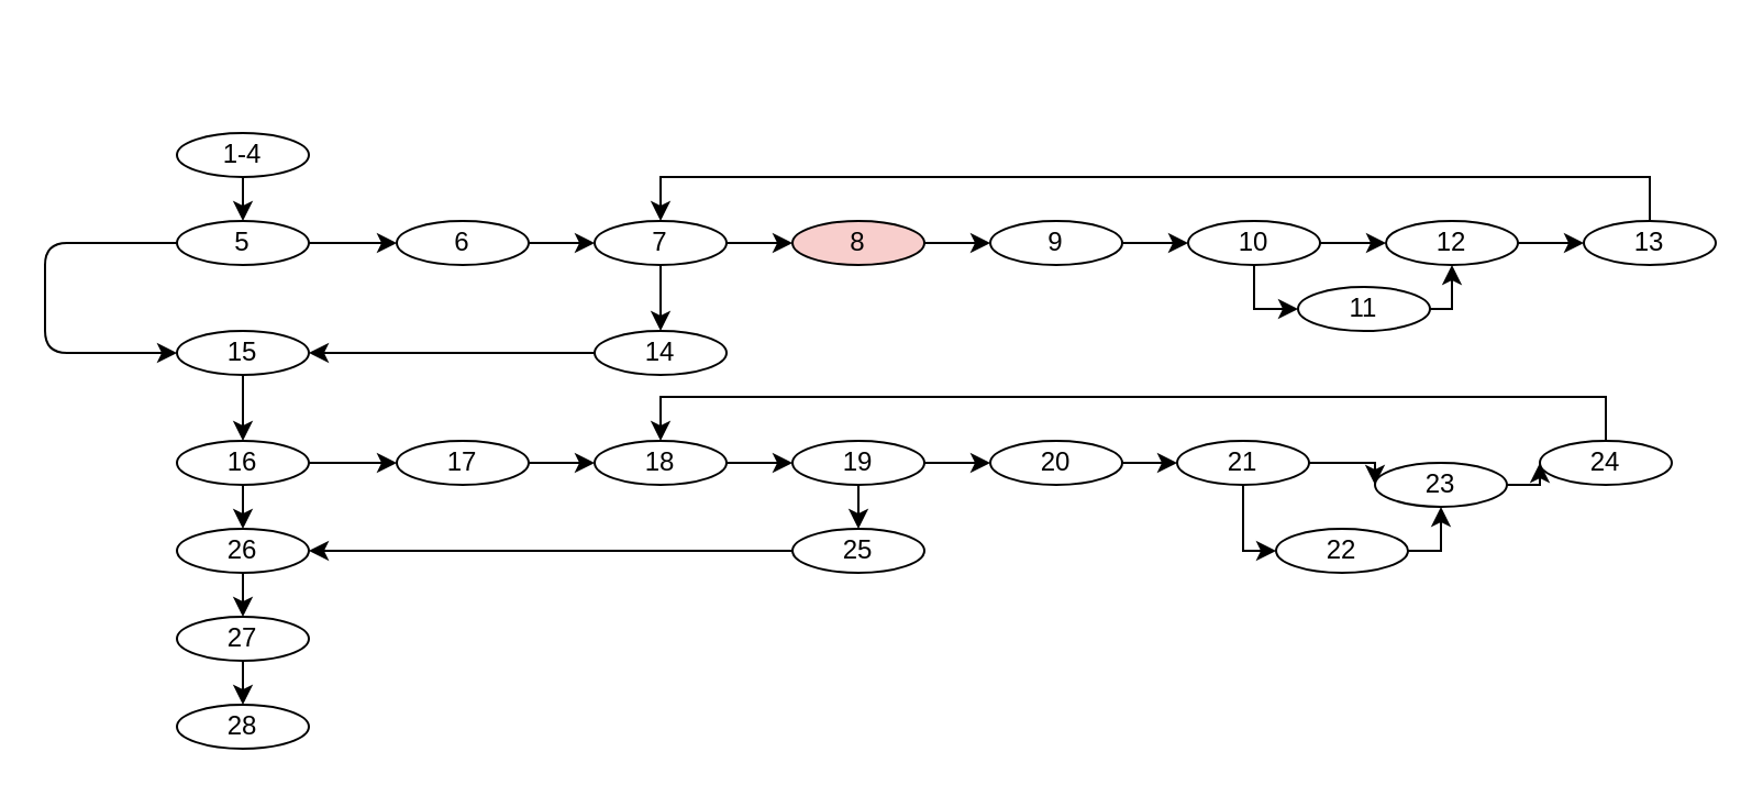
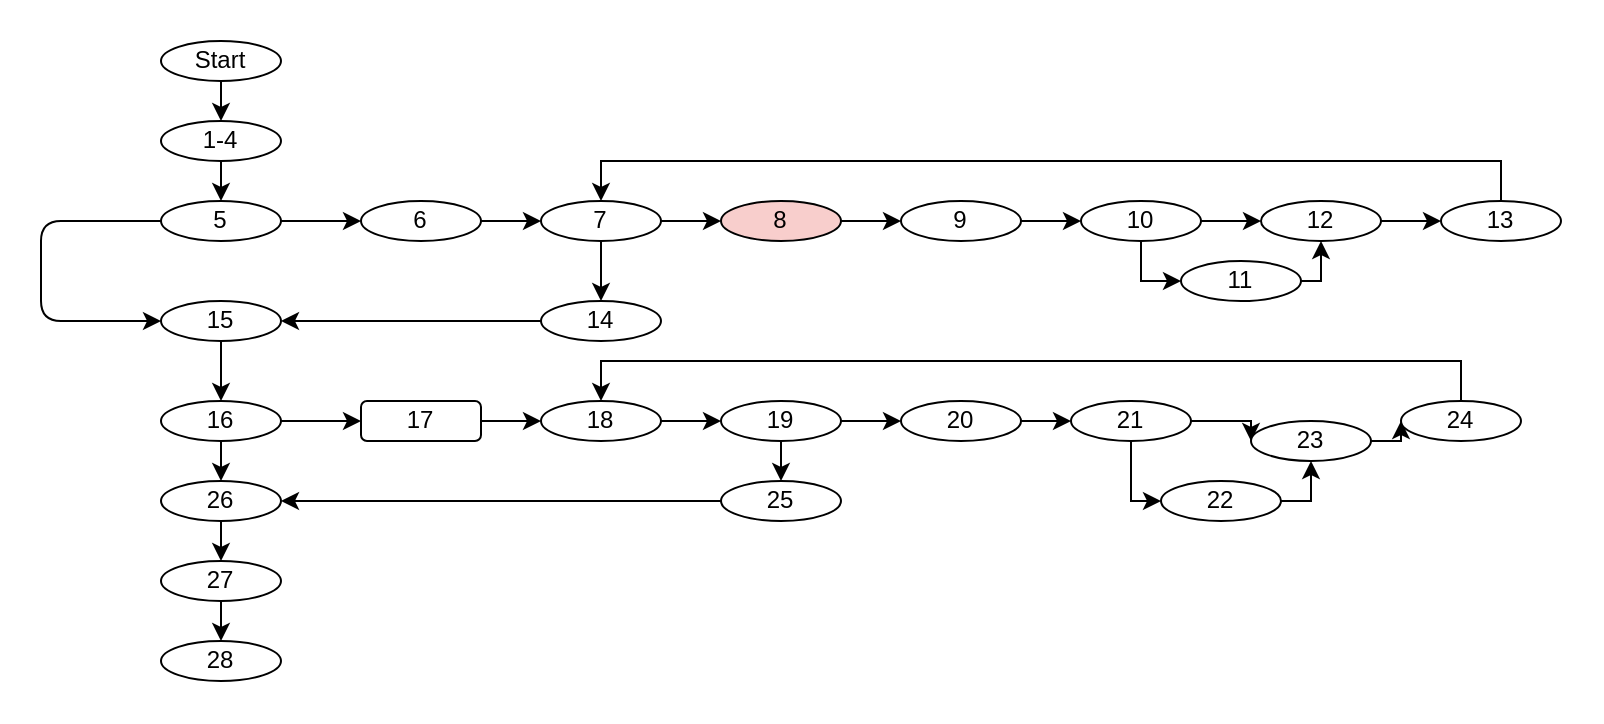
  <mxCell id="0" />
  <mxCell id="1" parent="0" />
+ <mxCell id="2" value="Start" style="ellipse;whiteSpace=wrap;html=1;" vertex="1" parent="1"><mxGeometry x="80" y="20" width="60" height="20" as="geometry" /></mxCell>
  <mxCell id="3" value="1-4" style="ellipse;whiteSpace=wrap;html=1;" vertex="1" parent="1"><mxGeometry x="80" y="60" width="60" height="20" as="geometry" /></mxCell>
+ <mxCell id="4" value="" style="endArrow=classic;html=1;exitX=0.5;exitY=1;exitDx=0;exitDy=0;entryX=0.5;entryY=0;entryDx=0;entryDy=0;" edge="1" parent="1" source="2" target="3"><mxGeometry width="50" height="50" relative="1" as="geometry"><mxPoint x="240" y="290" as="sourcePoint" /><mxPoint x="290" y="240" as="targetPoint" /></mxGeometry></mxCell>
  <mxCell id="5" value="5" style="ellipse;whiteSpace=wrap;html=1;" vertex="1" parent="1"><mxGeometry x="80" y="100" width="60" height="20" as="geometry" /></mxCell>
  <mxCell id="6" value="" style="endArrow=classic;html=1;exitX=0.5;exitY=1;exitDx=0;exitDy=0;entryX=0.5;entryY=0;entryDx=0;entryDy=0;" edge="1" parent="1" source="3" target="5"><mxGeometry width="50" height="50" relative="1" as="geometry"><mxPoint x="220" y="220" as="sourcePoint" /><mxPoint x="270" y="170" as="targetPoint" /></mxGeometry></mxCell>
  <mxCell id="7" value="16" style="ellipse;whiteSpace=wrap;html=1;" vertex="1" parent="1"><mxGeometry x="80" y="200" width="60" height="20" as="geometry" /></mxCell>
  <mxCell id="8" value="27" style="ellipse;whiteSpace=wrap;html=1;" vertex="1" parent="1"><mxGeometry x="80" y="280" width="60" height="20" as="geometry" /></mxCell>
  <mxCell id="9" value="28" style="ellipse;whiteSpace=wrap;html=1;" vertex="1" parent="1"><mxGeometry x="80" y="320" width="60" height="20" as="geometry" /></mxCell>
  <mxCell id="10" value="26" style="ellipse;whiteSpace=wrap;html=1;" vertex="1" parent="1"><mxGeometry x="80" y="240" width="60" height="20" as="geometry" /></mxCell>
  <mxCell id="11" value="" style="endArrow=classic;html=1;exitX=0.5;exitY=1;exitDx=0;exitDy=0;entryX=0.5;entryY=0;entryDx=0;entryDy=0;" edge="1" parent="1" source="7" target="10"><mxGeometry width="50" height="50" relative="1" as="geometry"><mxPoint x="220" y="290" as="sourcePoint" /><mxPoint x="270" y="240" as="targetPoint" /></mxGeometry></mxCell>
  <mxCell id="12" value="" style="endArrow=classic;html=1;exitX=0.5;exitY=1;exitDx=0;exitDy=0;entryX=0.5;entryY=0;entryDx=0;entryDy=0;" edge="1" parent="1" source="10" target="8"><mxGeometry width="50" height="50" relative="1" as="geometry"><mxPoint x="220" y="290" as="sourcePoint" /><mxPoint x="270" y="240" as="targetPoint" /></mxGeometry></mxCell>
  <mxCell id="13" value="" style="endArrow=classic;html=1;exitX=0.5;exitY=1;exitDx=0;exitDy=0;entryX=0.5;entryY=0;entryDx=0;entryDy=0;" edge="1" parent="1" source="8" target="9"><mxGeometry width="50" height="50" relative="1" as="geometry"><mxPoint x="220" y="290" as="sourcePoint" /><mxPoint x="270" y="240" as="targetPoint" /></mxGeometry></mxCell>
  <mxCell id="14" value="15" style="ellipse;whiteSpace=wrap;html=1;" vertex="1" parent="1"><mxGeometry x="80" y="150" width="60" height="20" as="geometry" /></mxCell>
  <mxCell id="15" value="" style="endArrow=classic;html=1;entryX=0;entryY=0.5;entryDx=0;entryDy=0;exitX=0;exitY=0.5;exitDx=0;exitDy=0;" edge="1" parent="1" source="5" target="14"><mxGeometry width="50" height="50" relative="1" as="geometry"><mxPoint x="-60" y="220" as="sourcePoint" /><mxPoint x="-10" y="170" as="targetPoint" /><Array as="points"><mxPoint x="20" y="110" /><mxPoint x="20" y="160" /></Array></mxGeometry></mxCell>
  <mxCell id="16" value="" style="endArrow=classic;html=1;exitX=0.5;exitY=1;exitDx=0;exitDy=0;entryX=0.5;entryY=0;entryDx=0;entryDy=0;" edge="1" parent="1" source="14" target="7"><mxGeometry width="50" height="50" relative="1" as="geometry"><mxPoint x="230" y="210" as="sourcePoint" /><mxPoint x="280" y="160" as="targetPoint" /></mxGeometry></mxCell>
  <mxCell id="17" value="6" style="ellipse;whiteSpace=wrap;html=1;" vertex="1" parent="1"><mxGeometry x="180" y="100" width="60" height="20" as="geometry" /></mxCell>
  <mxCell id="18" value="" style="endArrow=classic;html=1;exitX=1;exitY=0.5;exitDx=0;exitDy=0;entryX=0;entryY=0.5;entryDx=0;entryDy=0;" edge="1" parent="1" source="5" target="17"><mxGeometry width="50" height="50" relative="1" as="geometry"><mxPoint x="220" y="230" as="sourcePoint" /><mxPoint x="270" y="180" as="targetPoint" /></mxGeometry></mxCell>
  <mxCell id="19" style="edgeStyle=orthogonalEdgeStyle;rounded=0;orthogonalLoop=1;jettySize=auto;html=1;exitX=1;exitY=0.5;exitDx=0;exitDy=0;" edge="1" parent="1" source="20" target="42"><mxGeometry relative="1" as="geometry" /></mxCell>
- <mxCell id="20" value="17" style="ellipse;whiteSpace=wrap;html=1;" vertex="1" parent="1"><mxGeometry x="180" y="200" width="60" height="20" as="geometry" /></mxCell>
+ <mxCell id="20" value="17" style="whiteSpace=wrap;html=1;rounded=1;" vertex="1" parent="1"><mxGeometry x="180" y="200" width="60" height="20" as="geometry" /></mxCell>
  <mxCell id="21" value="" style="endArrow=classic;html=1;exitX=1;exitY=0.5;exitDx=0;exitDy=0;entryX=0;entryY=0.5;entryDx=0;entryDy=0;" edge="1" parent="1" source="7" target="20"><mxGeometry width="50" height="50" relative="1" as="geometry"><mxPoint x="150" y="120" as="sourcePoint" /><mxPoint x="190" y="120" as="targetPoint" /></mxGeometry></mxCell>
  <mxCell id="22" style="edgeStyle=orthogonalEdgeStyle;rounded=0;orthogonalLoop=1;jettySize=auto;html=1;exitX=0.5;exitY=1;exitDx=0;exitDy=0;entryX=0.5;entryY=0;entryDx=0;entryDy=0;" edge="1" parent="1" source="23" target="38"><mxGeometry relative="1" as="geometry" /></mxCell>
  <mxCell id="23" value="7" style="ellipse;whiteSpace=wrap;html=1;" vertex="1" parent="1"><mxGeometry x="270" y="100" width="60" height="20" as="geometry" /></mxCell>
  <mxCell id="24" value="8" style="ellipse;whiteSpace=wrap;html=1;fillColor=#f8cecc;" vertex="1" parent="1"><mxGeometry x="360" y="100" width="60" height="20" as="geometry" /></mxCell>
  <mxCell id="25" value="9" style="ellipse;whiteSpace=wrap;html=1;" vertex="1" parent="1"><mxGeometry x="450" y="100" width="60" height="20" as="geometry" /></mxCell>
  <mxCell id="26" style="edgeStyle=orthogonalEdgeStyle;rounded=0;orthogonalLoop=1;jettySize=auto;html=1;exitX=1;exitY=0.5;exitDx=0;exitDy=0;entryX=0;entryY=0.5;entryDx=0;entryDy=0;" edge="1" parent="1" source="28" target="34"><mxGeometry relative="1" as="geometry" /></mxCell>
  <mxCell id="27" style="edgeStyle=orthogonalEdgeStyle;rounded=0;orthogonalLoop=1;jettySize=auto;html=1;exitX=0.5;exitY=1;exitDx=0;exitDy=0;entryX=0;entryY=0.5;entryDx=0;entryDy=0;" edge="1" parent="1" source="28" target="40"><mxGeometry relative="1" as="geometry"><Array as="points"><mxPoint x="570" y="140" /></Array></mxGeometry></mxCell>
  <mxCell id="28" value="10" style="ellipse;whiteSpace=wrap;html=1;" vertex="1" parent="1"><mxGeometry x="540" y="100" width="60" height="20" as="geometry" /></mxCell>
  <mxCell id="29" value="" style="endArrow=classic;html=1;exitX=1;exitY=0.5;exitDx=0;exitDy=0;entryX=0;entryY=0.5;entryDx=0;entryDy=0;" edge="1" parent="1" source="17" target="23"><mxGeometry width="50" height="50" relative="1" as="geometry"><mxPoint x="220" y="230" as="sourcePoint" /><mxPoint x="270" y="180" as="targetPoint" /></mxGeometry></mxCell>
  <mxCell id="30" value="" style="endArrow=classic;html=1;exitX=1;exitY=0.5;exitDx=0;exitDy=0;" edge="1" parent="1" source="23" target="24"><mxGeometry width="50" height="50" relative="1" as="geometry"><mxPoint x="250" y="120" as="sourcePoint" /><mxPoint x="280" y="120" as="targetPoint" /></mxGeometry></mxCell>
  <mxCell id="31" value="" style="endArrow=classic;html=1;entryX=0;entryY=0.5;entryDx=0;entryDy=0;" edge="1" parent="1" target="25"><mxGeometry width="50" height="50" relative="1" as="geometry"><mxPoint x="420" y="110" as="sourcePoint" /><mxPoint x="370" y="120" as="targetPoint" /></mxGeometry></mxCell>
  <mxCell id="32" value="" style="endArrow=classic;html=1;exitX=1;exitY=0.5;exitDx=0;exitDy=0;entryX=0;entryY=0.5;entryDx=0;entryDy=0;" edge="1" parent="1" source="25" target="28"><mxGeometry width="50" height="50" relative="1" as="geometry"><mxPoint x="350" y="130" as="sourcePoint" /><mxPoint x="380" y="130" as="targetPoint" /></mxGeometry></mxCell>
  <mxCell id="33" style="edgeStyle=orthogonalEdgeStyle;rounded=0;orthogonalLoop=1;jettySize=auto;html=1;exitX=1;exitY=0.5;exitDx=0;exitDy=0;entryX=0;entryY=0.5;entryDx=0;entryDy=0;" edge="1" parent="1" source="34" target="36"><mxGeometry relative="1" as="geometry" /></mxCell>
  <mxCell id="34" value="12" style="ellipse;whiteSpace=wrap;html=1;" vertex="1" parent="1"><mxGeometry x="630" y="100" width="60" height="20" as="geometry" /></mxCell>
  <mxCell id="35" style="edgeStyle=orthogonalEdgeStyle;rounded=0;orthogonalLoop=1;jettySize=auto;html=1;exitX=0.5;exitY=0;exitDx=0;exitDy=0;entryX=0.5;entryY=0;entryDx=0;entryDy=0;" edge="1" parent="1" source="36" target="23"><mxGeometry relative="1" as="geometry"><mxPoint x="840" y="60" as="targetPoint" /></mxGeometry></mxCell>
  <mxCell id="36" value="13" style="ellipse;whiteSpace=wrap;html=1;" vertex="1" parent="1"><mxGeometry x="720" y="100" width="60" height="20" as="geometry" /></mxCell>
  <mxCell id="37" style="edgeStyle=orthogonalEdgeStyle;rounded=0;orthogonalLoop=1;jettySize=auto;html=1;exitX=0;exitY=0.5;exitDx=0;exitDy=0;entryX=1;entryY=0.5;entryDx=0;entryDy=0;" edge="1" parent="1" source="38" target="14"><mxGeometry relative="1" as="geometry" /></mxCell>
  <mxCell id="38" value="14" style="ellipse;whiteSpace=wrap;html=1;" vertex="1" parent="1"><mxGeometry x="270" y="150" width="60" height="20" as="geometry" /></mxCell>
  <mxCell id="39" style="edgeStyle=orthogonalEdgeStyle;rounded=0;orthogonalLoop=1;jettySize=auto;html=1;exitX=1;exitY=0.5;exitDx=0;exitDy=0;entryX=0.5;entryY=1;entryDx=0;entryDy=0;" edge="1" parent="1" source="40" target="34"><mxGeometry relative="1" as="geometry" /></mxCell>
  <mxCell id="40" value="11" style="ellipse;whiteSpace=wrap;html=1;" vertex="1" parent="1"><mxGeometry x="590" y="130" width="60" height="20" as="geometry" /></mxCell>
  <mxCell id="41" style="edgeStyle=orthogonalEdgeStyle;rounded=0;orthogonalLoop=1;jettySize=auto;html=1;exitX=1;exitY=0.5;exitDx=0;exitDy=0;entryX=0;entryY=0.5;entryDx=0;entryDy=0;" edge="1" parent="1" source="42" target="45"><mxGeometry relative="1" as="geometry" /></mxCell>
  <mxCell id="42" value="18" style="ellipse;whiteSpace=wrap;html=1;" vertex="1" parent="1"><mxGeometry x="270" y="200" width="60" height="20" as="geometry" /></mxCell>
  <mxCell id="43" style="edgeStyle=orthogonalEdgeStyle;rounded=0;orthogonalLoop=1;jettySize=auto;html=1;exitX=1;exitY=0.5;exitDx=0;exitDy=0;" edge="1" parent="1" source="45" target="47"><mxGeometry relative="1" as="geometry" /></mxCell>
  <mxCell id="44" style="edgeStyle=orthogonalEdgeStyle;rounded=0;orthogonalLoop=1;jettySize=auto;html=1;exitX=0.5;exitY=1;exitDx=0;exitDy=0;entryX=0.5;entryY=0;entryDx=0;entryDy=0;" edge="1" parent="1" source="45" target="58"><mxGeometry relative="1" as="geometry" /></mxCell>
  <mxCell id="45" value="19" style="ellipse;whiteSpace=wrap;html=1;" vertex="1" parent="1"><mxGeometry x="360" y="200" width="60" height="20" as="geometry" /></mxCell>
  <mxCell id="46" style="edgeStyle=orthogonalEdgeStyle;rounded=0;orthogonalLoop=1;jettySize=auto;html=1;exitX=1;exitY=0.5;exitDx=0;exitDy=0;entryX=0;entryY=0.5;entryDx=0;entryDy=0;" edge="1" parent="1" source="47" target="50"><mxGeometry relative="1" as="geometry" /></mxCell>
  <mxCell id="47" value="20" style="ellipse;whiteSpace=wrap;html=1;" vertex="1" parent="1"><mxGeometry x="450" y="200" width="60" height="20" as="geometry" /></mxCell>
  <mxCell id="48" style="edgeStyle=orthogonalEdgeStyle;rounded=0;orthogonalLoop=1;jettySize=auto;html=1;exitX=1;exitY=0.5;exitDx=0;exitDy=0;entryX=0;entryY=0.5;entryDx=0;entryDy=0;" edge="1" parent="1" source="50" target="52"><mxGeometry relative="1" as="geometry" /></mxCell>
  <mxCell id="49" style="edgeStyle=orthogonalEdgeStyle;rounded=0;orthogonalLoop=1;jettySize=auto;html=1;exitX=0.5;exitY=1;exitDx=0;exitDy=0;entryX=0;entryY=0.5;entryDx=0;entryDy=0;" edge="1" parent="1" source="50" target="54"><mxGeometry relative="1" as="geometry"><mxPoint x="565" y="290" as="targetPoint" /><Array as="points"><mxPoint x="565" y="250" /></Array></mxGeometry></mxCell>
  <mxCell id="50" value="21" style="ellipse;whiteSpace=wrap;html=1;" vertex="1" parent="1"><mxGeometry x="535" y="200" width="60" height="20" as="geometry" /></mxCell>
  <mxCell id="51" style="edgeStyle=orthogonalEdgeStyle;rounded=0;orthogonalLoop=1;jettySize=auto;html=1;exitX=1;exitY=0.5;exitDx=0;exitDy=0;entryX=0;entryY=0.5;entryDx=0;entryDy=0;" edge="1" parent="1" source="52" target="56"><mxGeometry relative="1" as="geometry" /></mxCell>
  <mxCell id="52" value="23" style="ellipse;whiteSpace=wrap;html=1;" vertex="1" parent="1"><mxGeometry x="625" y="210" width="60" height="20" as="geometry" /></mxCell>
  <mxCell id="53" style="edgeStyle=orthogonalEdgeStyle;rounded=0;orthogonalLoop=1;jettySize=auto;html=1;exitX=1;exitY=0.5;exitDx=0;exitDy=0;entryX=0.5;entryY=1;entryDx=0;entryDy=0;" edge="1" parent="1" source="54" target="52"><mxGeometry relative="1" as="geometry" /></mxCell>
  <mxCell id="54" value="22" style="ellipse;whiteSpace=wrap;html=1;" vertex="1" parent="1"><mxGeometry x="580" y="240" width="60" height="20" as="geometry" /></mxCell>
  <mxCell id="55" style="edgeStyle=orthogonalEdgeStyle;rounded=0;orthogonalLoop=1;jettySize=auto;html=1;exitX=0.5;exitY=0;exitDx=0;exitDy=0;entryX=0.5;entryY=0;entryDx=0;entryDy=0;" edge="1" parent="1" source="56" target="42"><mxGeometry relative="1" as="geometry" /></mxCell>
  <mxCell id="56" value="24" style="ellipse;whiteSpace=wrap;html=1;" vertex="1" parent="1"><mxGeometry x="700" y="200" width="60" height="20" as="geometry" /></mxCell>
  <mxCell id="57" style="edgeStyle=orthogonalEdgeStyle;rounded=0;orthogonalLoop=1;jettySize=auto;html=1;exitX=0;exitY=0.5;exitDx=0;exitDy=0;" edge="1" parent="1" source="58" target="10"><mxGeometry relative="1" as="geometry" /></mxCell>
  <mxCell id="58" value="25" style="ellipse;whiteSpace=wrap;html=1;" vertex="1" parent="1"><mxGeometry x="360" y="240" width="60" height="20" as="geometry" /></mxCell>
